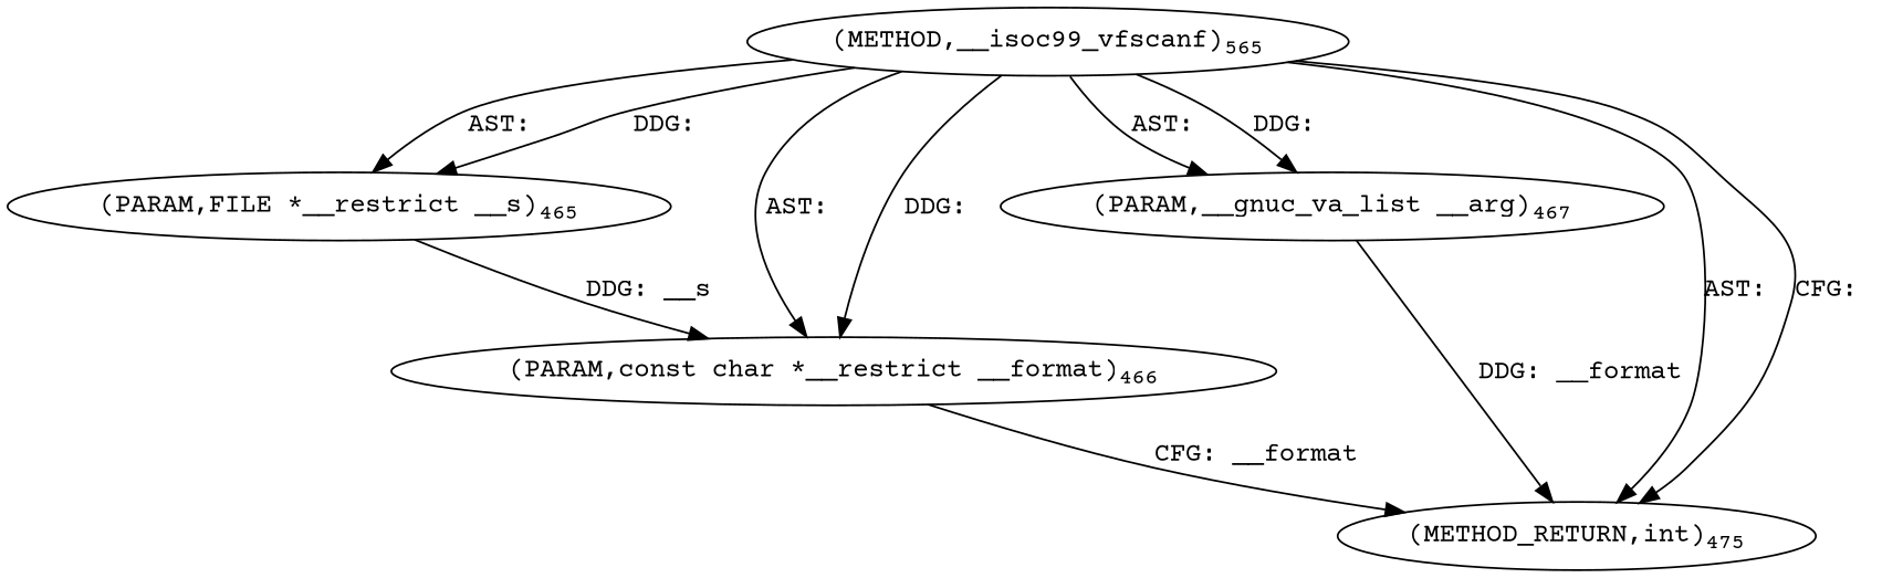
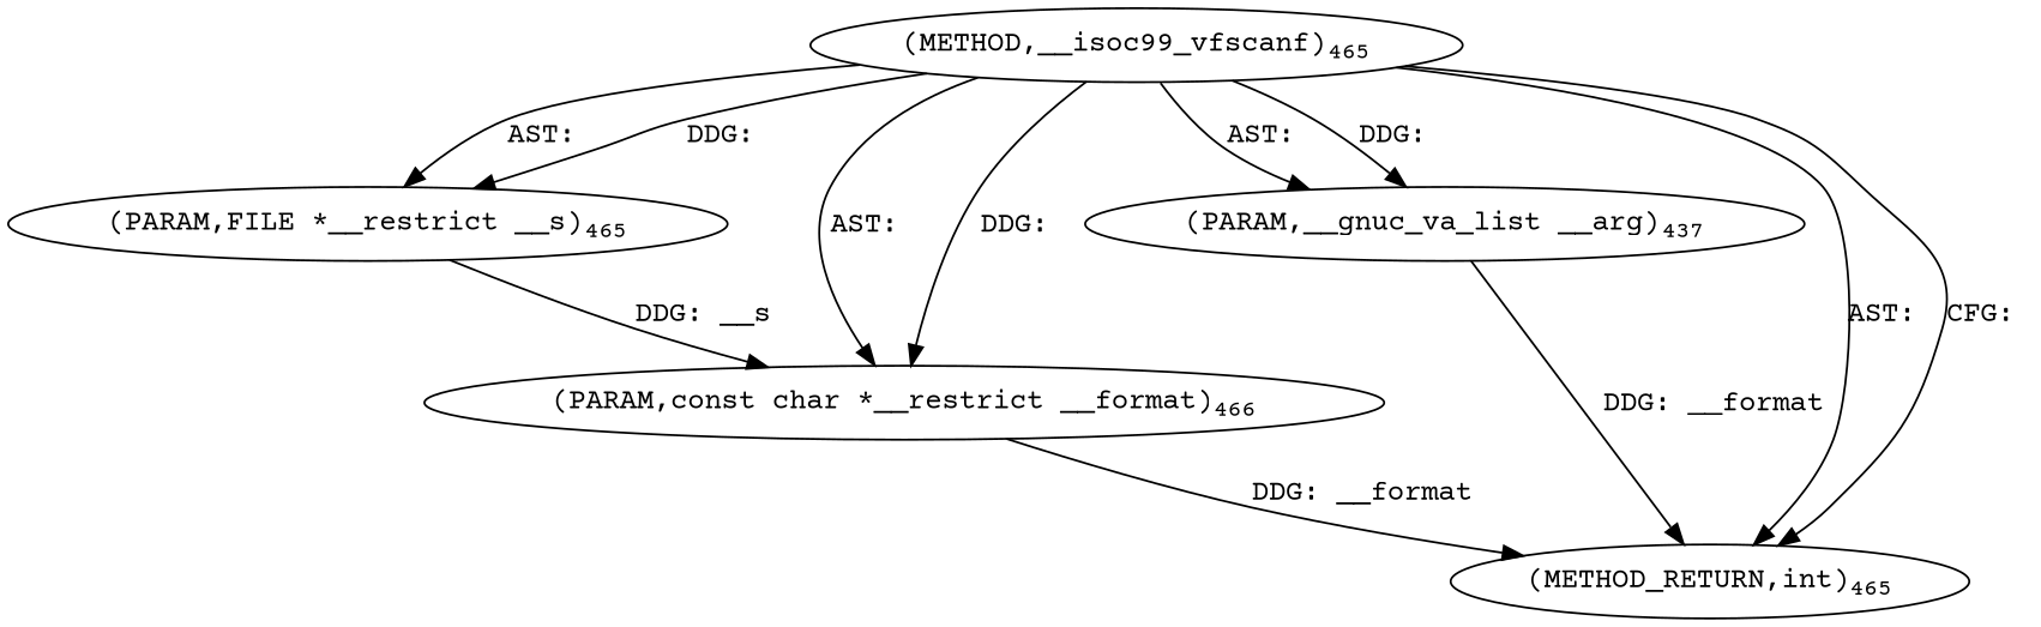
  digraph {
    fontname="Courier Prime"
    node [fontname="Courier Prime"]
    edge [fontname="Courier Prime"]
-   n1 [label=<(METHOD,__isoc99_vfscanf)<SUB>565</SUB>>]
+   n1 [label=<(METHOD,__isoc99_vfscanf)<SUB>465</SUB>>]
    n2 [label=<(PARAM,FILE *__restrict __s)<SUB>465</SUB>>]
    n3 [label=<(PARAM,const char *__restrict __format)<SUB>466</SUB>>]
-   n4 [label=<(PARAM,__gnuc_va_list __arg)<SUB>467</SUB>>]
-   n5 [label=<(METHOD_RETURN,int)<SUB>475</SUB>>]
+   n4 [label=<(PARAM,__gnuc_va_list __arg)<SUB>437</SUB>>]
+   n5 [label=<(METHOD_RETURN,int)<SUB>465</SUB>>]
    n1 -> n2 [label="AST: "]
    n1 -> n2 [label="DDG: "]
    n1 -> n3 [label="AST: "]
    n1 -> n3 [label="DDG: "]
    n1 -> n4 [label="AST: "]
    n1 -> n4 [label="DDG: "]
    n1 -> n5 [label="AST: "]
    n1 -> n5 [label="CFG: "]
    n2 -> n3 [label="DDG: __s"]
-   n3 -> n5 [label="CFG: __format"]
+   n3 -> n5 [label="DDG: __format"]
    n4 -> n5 [label="DDG: __format"]
  }
